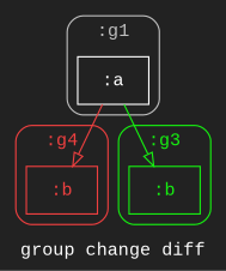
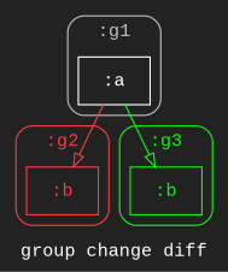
  digraph {
    bgcolor="#222222"
    fontcolor="#ffffff"
    fontname="Courier New"
    label="group change diff"
    node [fontname="Courier New" shape=rectangle]
    edge [arrowhead=empty]
    n1 [color="#ef3f3f" fontcolor="#ef3f3f" label=":b"]
    n2 [color="#ffffff" fontcolor="#ffffff" label=":a"]
    n3 [color="#15ef10" fontcolor="#15ef10" label=":b"]
    subgraph cluster_1 {
      color="#ef3f3f"
      fontcolor="#ef3f3f"
-     label=":g4"
+     label=":g2"
      style=rounded
      n1
    }
    subgraph cluster_2 {
      color="#bfbfbf"
      fontcolor="#bfbfbf"
      label=":g1"
      style=rounded
      n2
    }
    subgraph cluster_3 {
      color="#15ef10"
      fontcolor="#15ef10"
      label=":g3"
      style=rounded
      n3
    }
    n2 -> n1 [color="#ef3f3f"]
    n2 -> n3 [color="#15ef10"]
  }
